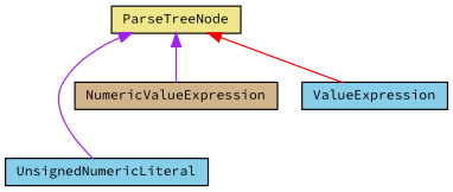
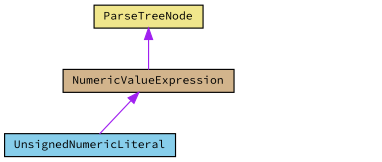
  digraph {
    fontname="Source Code Pro"
    node [color=black fillcolor=skyblue fontname="Source Code Pro" fontsize=10 shape=record style=filled]
    edge [color=purple dir=back fontname="Source Code Pro" fontsize=10 labelfontname=Helvetica labelfontsize=10 style=solid]
    n1 [fontcolor=black height=0.2 label=UnsignedNumericLiteral width=0.4]
    n2 [fillcolor=tan height=0.2 label=NumericValueExpression width=0.4]
-   n3 [height=0.2 label=ValueExpression width=0.4]
    n4 [fillcolor=khaki height=0.2 label=ParseTreeNode width=0.4]
-   n4 -> n1
+   n2 -> n1
    n4 -> n2
-   n4 -> n3 [color=red]
  }
